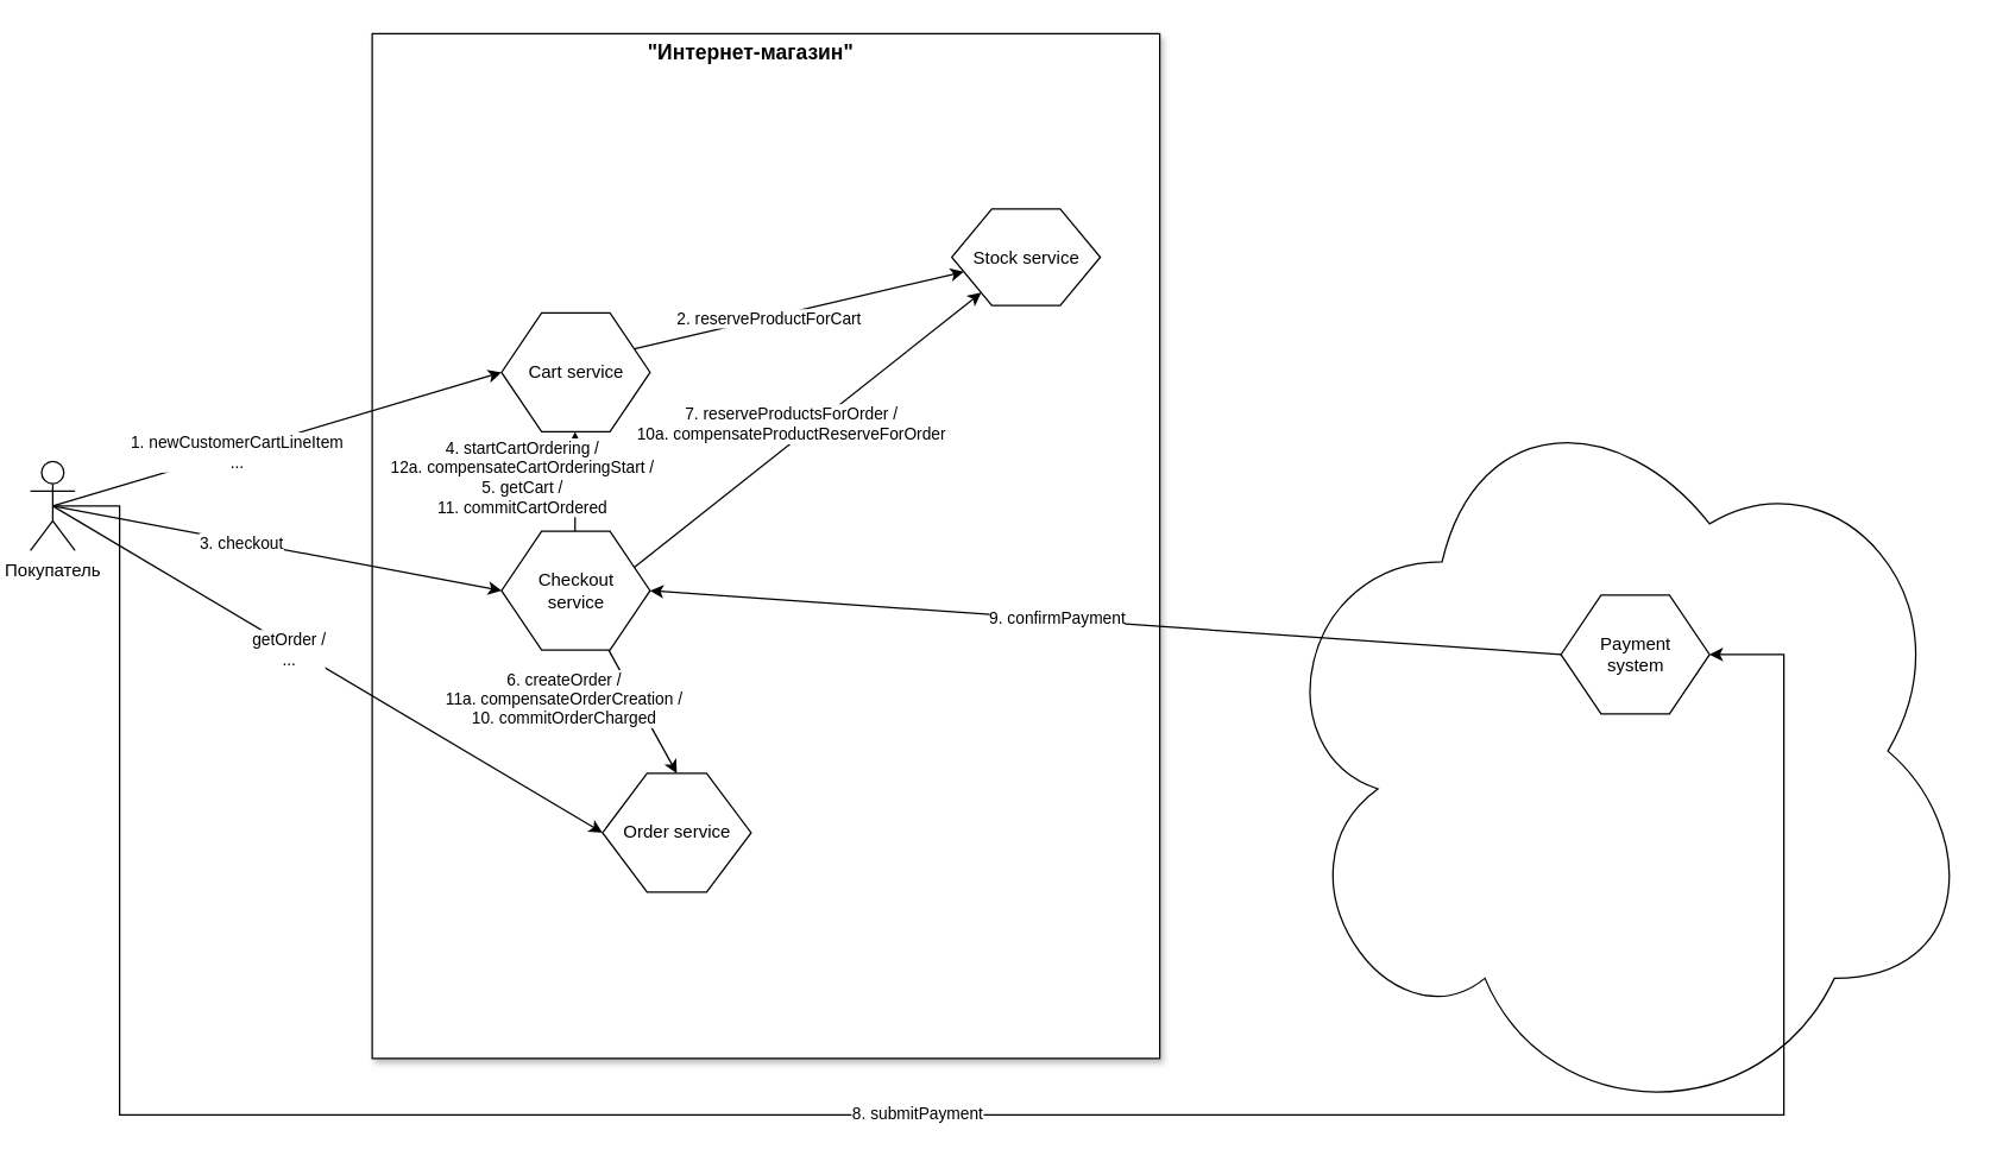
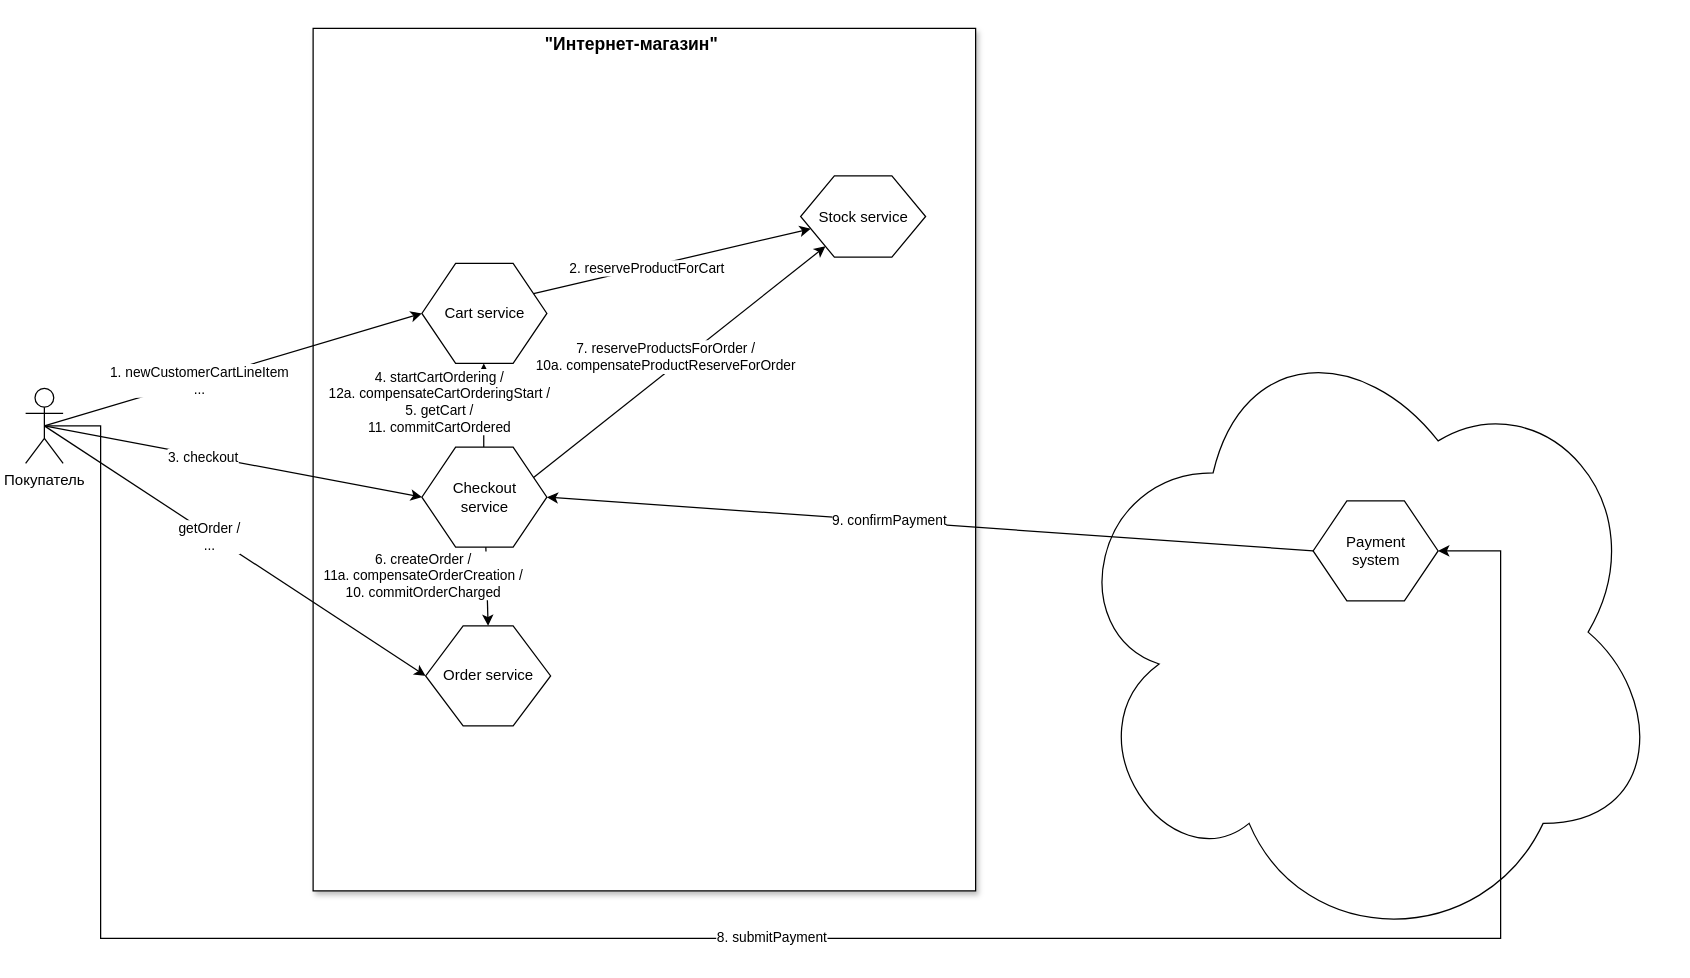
  <mxCell id="0" style=";html=1;" />
  <mxCell id="1" style=";html=1;" parent="0" />
  <mxCell id="2" value="" style="ellipse;shape=cloud;whiteSpace=wrap;html=1;" vertex="1" parent="1"><mxGeometry x="850" y="250" width="480" height="510" as="geometry" /></mxCell>
  <mxCell id="3" value="" style="rounded=0;whiteSpace=wrap;html=1;shadow=1;" vertex="1" parent="1"><mxGeometry x="250" y="22" width="530" height="690" as="geometry" /></mxCell>
  <mxCell id="4" value="&lt;b&gt;&lt;font style=&quot;font-size: 14px;&quot;&gt;&quot;Интернет-магазин&quot;&lt;/font&gt;&lt;/b&gt;" style="text;html=1;align=center;verticalAlign=middle;whiteSpace=wrap;rounded=0;" vertex="1" parent="1"><mxGeometry x="390" y="20" width="230" height="30" as="geometry" /></mxCell>
  <mxCell id="5" style="edgeStyle=orthogonalEdgeStyle;rounded=0;orthogonalLoop=1;jettySize=auto;html=1;exitX=0.5;exitY=0.5;exitDx=0;exitDy=0;exitPerimeter=0;" edge="1" parent="1" source="7" target="14"><mxGeometry relative="1" as="geometry"><Array as="points"><mxPoint x="80" y="340" /><mxPoint x="80" y="750" /><mxPoint x="1200" y="750" /><mxPoint x="1200" y="440" /></Array></mxGeometry></mxCell>
  <mxCell id="6" value="8. submitPayment" style="edgeLabel;html=1;align=center;verticalAlign=middle;resizable=0;points=[];" connectable="0" vertex="1" parent="5"><mxGeometry x="0.024" y="2" relative="1" as="geometry"><mxPoint as="offset" /></mxGeometry></mxCell>
  <mxCell id="7" value="Покупатель" style="shape=umlActor;verticalLabelPosition=bottom;verticalAlign=top;html=1;outlineConnect=0;" vertex="1" parent="1"><mxGeometry x="20" y="310" width="30" height="60" as="geometry" /></mxCell>
  <mxCell id="8" value="Cart service" style="verticalLabelPosition=middle;verticalAlign=middle;html=1;shape=hexagon;perimeter=hexagonPerimeter2;arcSize=6;size=0.27;labelPosition=center;align=center;" vertex="1" parent="1"><mxGeometry x="337" y="210" width="100" height="80" as="geometry" /></mxCell>
  <mxCell id="9" style="edgeStyle=orthogonalEdgeStyle;rounded=0;orthogonalLoop=1;jettySize=auto;html=1;exitX=0.375;exitY=0;exitDx=0;exitDy=0;" edge="1" parent="1" target="8"><mxGeometry relative="1" as="geometry"><mxPoint x="386.5" y="357" as="sourcePoint" /><mxPoint x="386.5" y="310" as="targetPoint" /></mxGeometry></mxCell>
  <mxCell id="10" value="4. startCartOrdering /&lt;br&gt;12a. compensateCartOrderingStart /&lt;br&gt;5. getCart /&lt;br&gt;11. commitCartOrdered" style="edgeLabel;html=1;align=center;verticalAlign=middle;resizable=0;points=[];" connectable="0" vertex="1" parent="9"><mxGeometry x="-0.021" y="3" relative="1" as="geometry"><mxPoint x="-33" y="-4" as="offset" /></mxGeometry></mxCell>
  <mxCell id="11" value="Checkout&lt;div&gt;service&lt;/div&gt;" style="verticalLabelPosition=middle;verticalAlign=middle;html=1;shape=hexagon;perimeter=hexagonPerimeter2;arcSize=6;size=0.27;labelPosition=center;align=center;" vertex="1" parent="1"><mxGeometry x="337" y="357" width="100" height="80" as="geometry" /></mxCell>
- <mxCell id="12" value="Order service" style="verticalLabelPosition=middle;verticalAlign=middle;html=1;shape=hexagon;perimeter=hexagonPerimeter2;arcSize=6;size=0.3;labelPosition=center;align=center;" vertex="1" parent="1"><mxGeometry x="405" y="520" width="100" height="80" as="geometry" /></mxCell>
+ <mxCell id="12" value="Order service" style="verticalLabelPosition=middle;verticalAlign=middle;html=1;shape=hexagon;perimeter=hexagonPerimeter2;arcSize=6;size=0.3;labelPosition=center;align=center;" vertex="1" parent="1"><mxGeometry x="340" y="500" width="100" height="80" as="geometry" /></mxCell>
  <mxCell id="13" value="Stock service" style="verticalLabelPosition=middle;verticalAlign=middle;html=1;shape=hexagon;perimeter=hexagonPerimeter2;arcSize=6;size=0.27;labelPosition=center;align=center;" vertex="1" parent="1"><mxGeometry x="640" y="140" width="100" height="65" as="geometry" /></mxCell>
  <mxCell id="14" value="Payment&lt;div&gt;system&lt;/div&gt;" style="verticalLabelPosition=middle;verticalAlign=middle;html=1;shape=hexagon;perimeter=hexagonPerimeter2;arcSize=6;size=0.27;labelPosition=center;align=center;" vertex="1" parent="1"><mxGeometry x="1050" y="400" width="100" height="80" as="geometry" /></mxCell>
  <mxCell id="15" value="" style="endArrow=classic;html=1;rounded=0;exitX=0.5;exitY=0.5;exitDx=0;exitDy=0;exitPerimeter=0;entryX=0;entryY=0.5;entryDx=0;entryDy=0;" edge="1" parent="1" source="7" target="8"><mxGeometry width="50" height="50" relative="1" as="geometry"><mxPoint x="60" y="350" as="sourcePoint" /><mxPoint x="220" y="330" as="targetPoint" /></mxGeometry></mxCell>
  <mxCell id="16" value="1. newCustomerCartLineItem&lt;div&gt;...&lt;/div&gt;" style="edgeLabel;html=1;align=center;verticalAlign=middle;resizable=0;points=[];" connectable="0" vertex="1" parent="15"><mxGeometry x="-0.184" relative="1" as="geometry"><mxPoint as="offset" /></mxGeometry></mxCell>
  <mxCell id="17" value="" style="endArrow=classic;html=1;rounded=0;exitX=0.5;exitY=0.5;exitDx=0;exitDy=0;exitPerimeter=0;entryX=0;entryY=0.5;entryDx=0;entryDy=0;" edge="1" parent="1" source="7" target="12"><mxGeometry width="50" height="50" relative="1" as="geometry"><mxPoint x="170" y="380" as="sourcePoint" /><mxPoint x="220" y="330" as="targetPoint" /></mxGeometry></mxCell>
  <mxCell id="18" value="getOrder /&lt;br&gt;..." style="edgeLabel;html=1;align=center;verticalAlign=middle;resizable=0;points=[];" connectable="0" vertex="1" parent="17"><mxGeometry x="-0.136" y="-2" relative="1" as="geometry"><mxPoint as="offset" /></mxGeometry></mxCell>
  <mxCell id="19" value="" style="endArrow=classic;html=1;rounded=0;exitX=0.5;exitY=0.5;exitDx=0;exitDy=0;exitPerimeter=0;entryX=0;entryY=0.5;entryDx=0;entryDy=0;" edge="1" parent="1" source="7" target="11"><mxGeometry width="50" height="50" relative="1" as="geometry"><mxPoint x="170" y="380" as="sourcePoint" /><mxPoint x="220" y="330" as="targetPoint" /></mxGeometry></mxCell>
  <mxCell id="20" value="3. checkout" style="edgeLabel;html=1;align=center;verticalAlign=middle;resizable=0;points=[];" connectable="0" vertex="1" parent="19"><mxGeometry x="-0.162" y="-1" relative="1" as="geometry"><mxPoint as="offset" /></mxGeometry></mxCell>
  <mxCell id="21" value="" style="endArrow=classic;html=1;rounded=0;exitX=0;exitY=0.5;exitDx=0;exitDy=0;entryX=1;entryY=0.5;entryDx=0;entryDy=0;" edge="1" parent="1" source="14" target="11"><mxGeometry width="50" height="50" relative="1" as="geometry"><mxPoint x="650" y="380" as="sourcePoint" /><mxPoint x="700" y="330" as="targetPoint" /></mxGeometry></mxCell>
  <mxCell id="22" value="9. confirmPayment" style="edgeLabel;html=1;align=center;verticalAlign=middle;resizable=0;points=[];" connectable="0" vertex="1" parent="21"><mxGeometry x="0.108" y="-1" relative="1" as="geometry"><mxPoint as="offset" /></mxGeometry></mxCell>
  <mxCell id="23" value="" style="endArrow=classic;html=1;rounded=0;exitX=1;exitY=0.25;exitDx=0;exitDy=0;" edge="1" parent="1" source="8" target="13"><mxGeometry width="50" height="50" relative="1" as="geometry"><mxPoint x="500" y="250" as="sourcePoint" /><mxPoint x="550" y="200" as="targetPoint" /></mxGeometry></mxCell>
  <mxCell id="24" value="2. reserveProductForCart" style="edgeLabel;html=1;align=center;verticalAlign=middle;resizable=0;points=[];" connectable="0" vertex="1" parent="23"><mxGeometry x="-0.182" y="1" relative="1" as="geometry"><mxPoint y="1" as="offset" /></mxGeometry></mxCell>
  <mxCell id="25" value="" style="endArrow=classic;html=1;rounded=0;entryX=0.5;entryY=0;entryDx=0;entryDy=0;" edge="1" parent="1" source="11" target="12"><mxGeometry width="50" height="50" relative="1" as="geometry"><mxPoint x="390" y="440" as="sourcePoint" /><mxPoint x="380" y="450" as="targetPoint" /></mxGeometry></mxCell>
  <mxCell id="26" value="6. createOrder /&lt;br&gt;11a. compensateOrderCreation /&lt;br&gt;10. commitOrderCharged" style="edgeLabel;html=1;align=center;verticalAlign=middle;resizable=0;points=[];" connectable="0" vertex="1" parent="25"><mxGeometry x="-0.067" relative="1" as="geometry"><mxPoint x="-52" y="-6" as="offset" /></mxGeometry></mxCell>
  <mxCell id="27" value="" style="endArrow=classic;html=1;rounded=0;exitX=1;exitY=0.25;exitDx=0;exitDy=0;" edge="1" parent="1" source="11" target="13"><mxGeometry width="50" height="50" relative="1" as="geometry"><mxPoint x="520" y="410" as="sourcePoint" /><mxPoint x="570" y="360" as="targetPoint" /></mxGeometry></mxCell>
  <mxCell id="28" value="7. reserveProductsForOrder /&lt;br&gt;10a. compensateProductReserveForOrder" style="edgeLabel;html=1;align=center;verticalAlign=middle;resizable=0;points=[];" connectable="0" vertex="1" parent="27"><mxGeometry x="0.141" relative="1" as="geometry"><mxPoint x="-28" y="9" as="offset" /></mxGeometry></mxCell>
